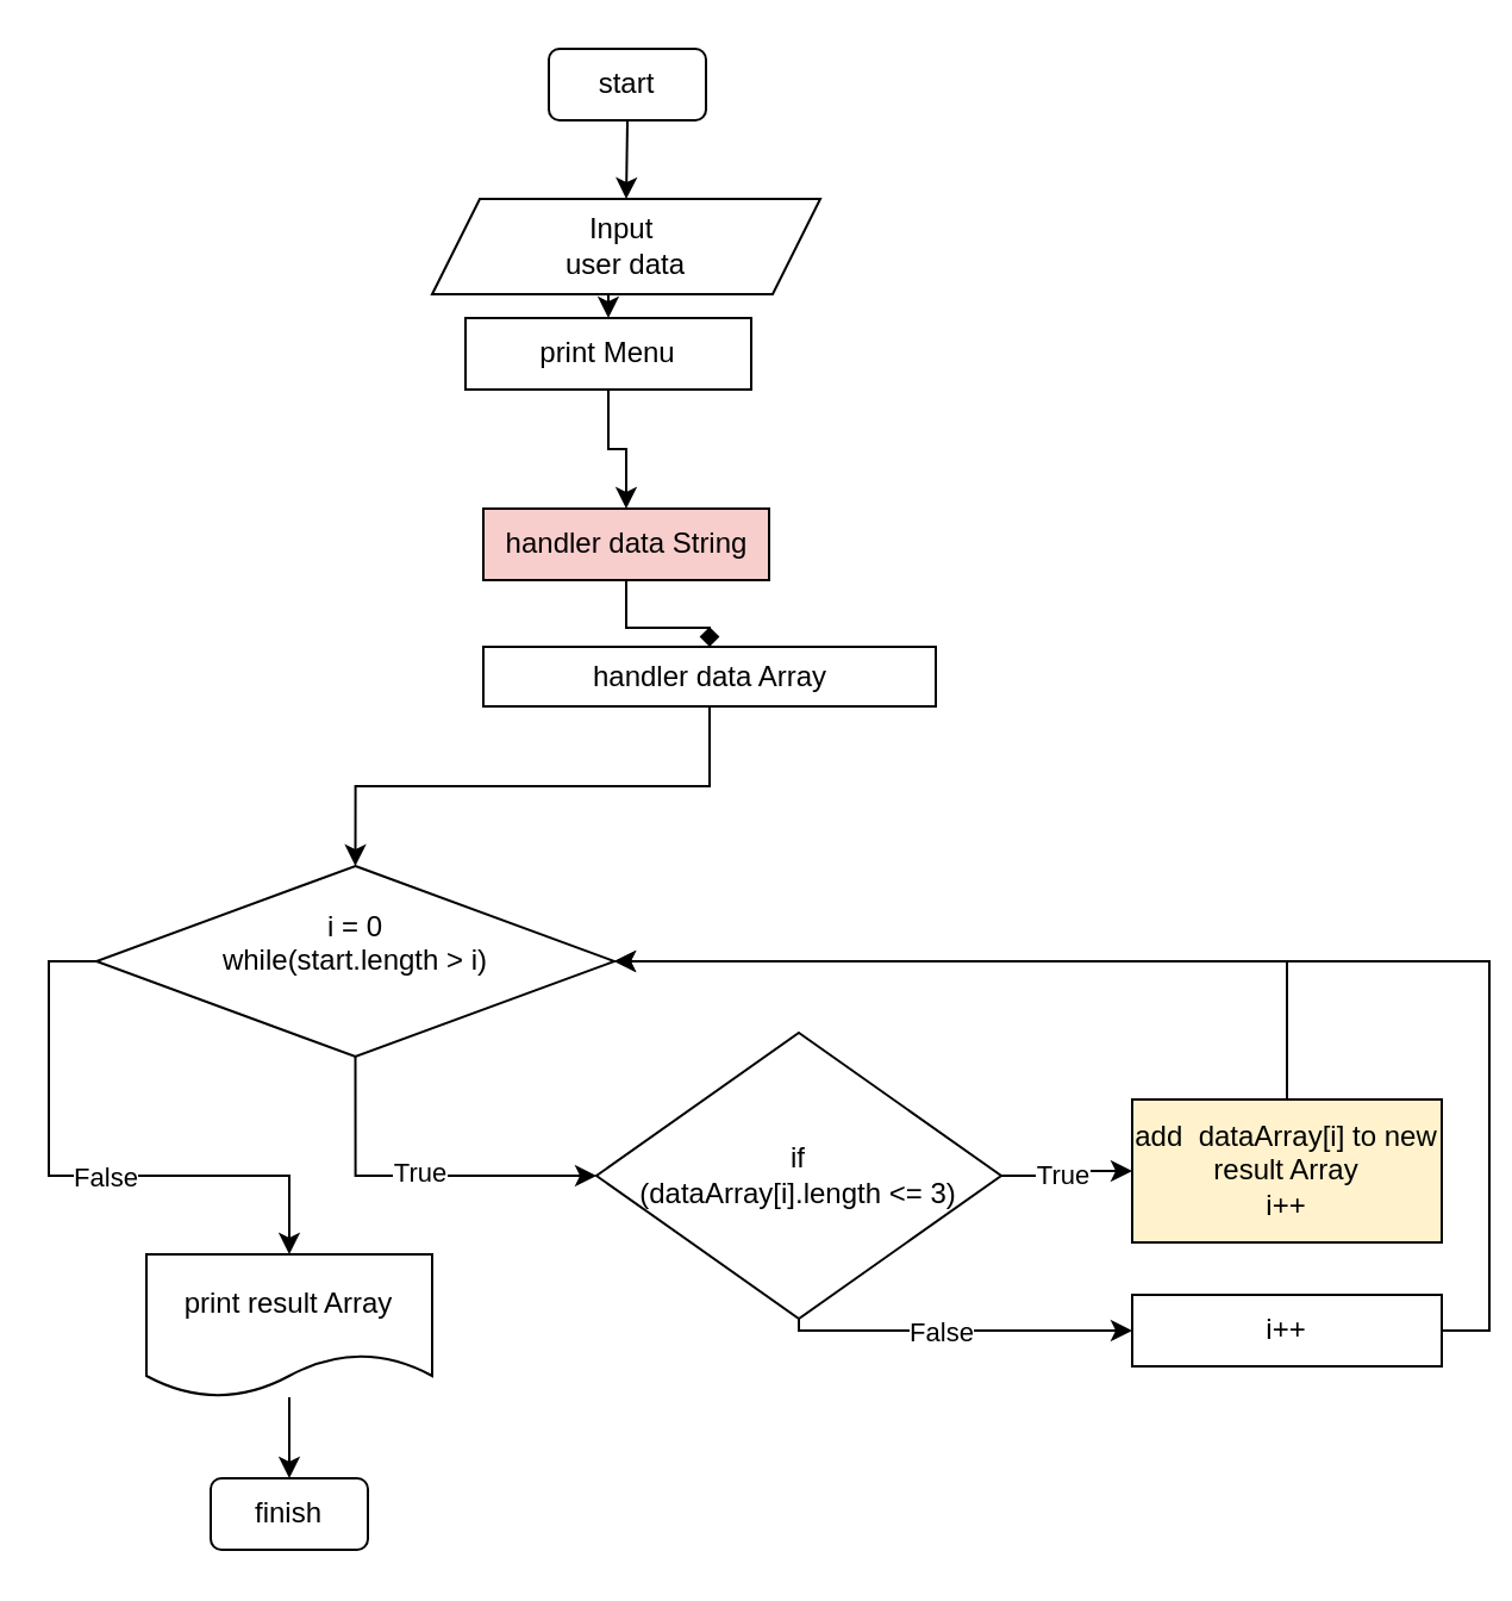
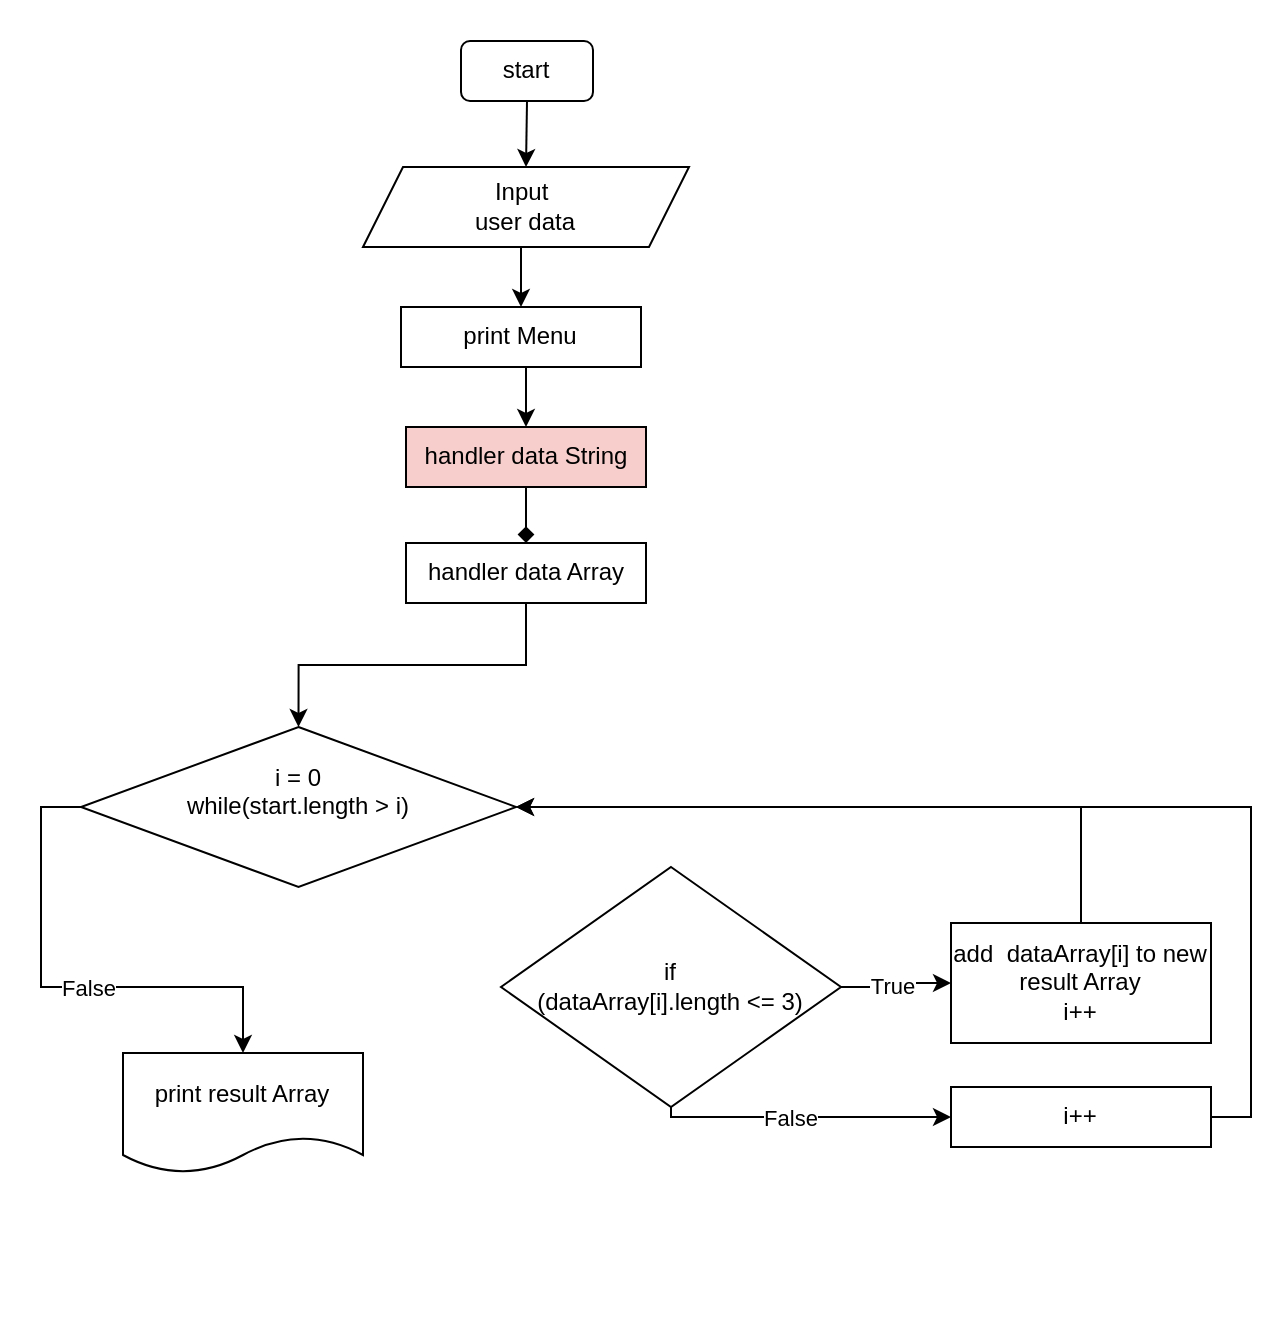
  <mxCell id="0" />
  <mxCell id="1" parent="0" />
  <mxCell id="2" style="edgeStyle=orthogonalEdgeStyle;rounded=0;orthogonalLoop=1;jettySize=auto;html=1;exitX=0.5;exitY=1;exitDx=0;exitDy=0;entryX=0.5;entryY=0;entryDx=0;entryDy=0;" edge="1" parent="1" source="3" target="5"><mxGeometry relative="1" as="geometry" /></mxCell>
  <mxCell id="3" value="start" style="rounded=1;whiteSpace=wrap;html=1;" parent="1" vertex="1"><mxGeometry x="230" y="20" width="66" height="30" as="geometry" /></mxCell>
  <mxCell id="4" style="edgeStyle=orthogonalEdgeStyle;rounded=0;orthogonalLoop=1;jettySize=auto;html=1;exitX=0.5;exitY=1;exitDx=0;exitDy=0;entryX=0.5;entryY=0;entryDx=0;entryDy=0;" edge="1" parent="1" source="5" target="17"><mxGeometry relative="1" as="geometry" /></mxCell>
  <mxCell id="5" value="Input&amp;nbsp;&lt;br&gt;user data" style="shape=parallelogram;perimeter=parallelogramPerimeter;whiteSpace=wrap;html=1;fixedSize=1;" parent="1" vertex="1"><mxGeometry x="181" y="83" width="163" height="40" as="geometry" /></mxCell>
  <mxCell id="6" style="edgeStyle=orthogonalEdgeStyle;rounded=0;orthogonalLoop=1;jettySize=auto;html=1;entryX=0;entryY=0.5;entryDx=0;entryDy=0;" parent="1" source="10" target="13" edge="1"><mxGeometry relative="1" as="geometry" /></mxCell>
  <mxCell id="7" value="True" style="edgeLabel;html=1;align=center;verticalAlign=middle;resizable=0;points=[];" parent="6" vertex="1" connectable="0"><mxGeometry x="-0.018" y="3" relative="1" as="geometry"><mxPoint x="1" as="offset" /></mxGeometry></mxCell>
  <mxCell id="8" style="edgeStyle=orthogonalEdgeStyle;rounded=0;orthogonalLoop=1;jettySize=auto;html=1;entryX=0;entryY=0.5;entryDx=0;entryDy=0;exitX=0.5;exitY=1;exitDx=0;exitDy=0;" parent="1" source="10" target="28" edge="1"><mxGeometry relative="1" as="geometry"><Array as="points"><mxPoint x="335" y="558" /></Array></mxGeometry></mxCell>
  <mxCell id="9" value="False" style="edgeLabel;html=1;align=center;verticalAlign=middle;resizable=0;points=[];" parent="8" vertex="1" connectable="0"><mxGeometry x="-0.119" relative="1" as="geometry"><mxPoint as="offset" /></mxGeometry></mxCell>
  <mxCell id="10" value="&lt;div&gt;if&lt;/div&gt;(dataArray[i].length &amp;lt;= 3)" style="rhombus;whiteSpace=wrap;html=1;" parent="1" vertex="1"><mxGeometry x="250" y="433" width="170" height="120" as="geometry" /></mxCell>
- <mxCell id="11" value="finish" style="rounded=1;whiteSpace=wrap;html=1;" parent="1" vertex="1"><mxGeometry x="88" y="620" width="66" height="30" as="geometry" /></mxCell>
  <mxCell id="12" style="edgeStyle=orthogonalEdgeStyle;rounded=0;orthogonalLoop=1;jettySize=auto;html=1;exitX=0.5;exitY=0;exitDx=0;exitDy=0;entryX=1;entryY=0.5;entryDx=0;entryDy=0;" edge="1" parent="1" source="13" target="26"><mxGeometry relative="1" as="geometry" /></mxCell>
- <mxCell id="13" value="add&amp;nbsp; dataArray[i] to new result Array&lt;div&gt;i++&lt;/div&gt;" style="rounded=0;whiteSpace=wrap;html=1;fillColor=#fff2cc;" parent="1" vertex="1"><mxGeometry x="475" y="461" width="130" height="60" as="geometry" /></mxCell>
- <mxCell id="14" style="edgeStyle=orthogonalEdgeStyle;rounded=0;orthogonalLoop=1;jettySize=auto;html=1;entryX=0.5;entryY=0;entryDx=0;entryDy=0;" parent="1" source="15" target="11" edge="1"><mxGeometry relative="1" as="geometry" /></mxCell>
+ <mxCell id="13" value="add&amp;nbsp; dataArray[i] to new result Array&lt;div&gt;i++&lt;/div&gt;" style="rounded=0;whiteSpace=wrap;html=1;" parent="1" vertex="1"><mxGeometry x="475" y="461" width="130" height="60" as="geometry" /></mxCell>
  <mxCell id="15" value="print result Array" style="shape=document;whiteSpace=wrap;html=1;boundedLbl=1;" parent="1" vertex="1"><mxGeometry x="61" y="526" width="120" height="60" as="geometry" /></mxCell>
  <mxCell id="16" style="edgeStyle=orthogonalEdgeStyle;rounded=0;orthogonalLoop=1;jettySize=auto;html=1;exitX=0.5;exitY=1;exitDx=0;exitDy=0;entryX=0.5;entryY=0;entryDx=0;entryDy=0;" edge="1" parent="1" source="17" target="19"><mxGeometry relative="1" as="geometry" /></mxCell>
- <mxCell id="17" value="print Menu" style="rounded=0;whiteSpace=wrap;html=1;" vertex="1" parent="1"><mxGeometry x="195" y="133" width="120" height="30" as="geometry" /></mxCell>
+ <mxCell id="17" value="print Menu" style="rounded=0;whiteSpace=wrap;html=1;" vertex="1" parent="1"><mxGeometry x="200" y="153" width="120" height="30" as="geometry" /></mxCell>
  <mxCell id="18" style="edgeStyle=orthogonalEdgeStyle;rounded=0;orthogonalLoop=1;jettySize=auto;html=1;exitX=0.5;exitY=1;exitDx=0;exitDy=0;entryX=0.5;entryY=0;entryDx=0;entryDy=0;endArrow=diamond;" edge="1" parent="1" source="19" target="21"><mxGeometry relative="1" as="geometry" /></mxCell>
  <mxCell id="19" value="handler data String" style="rounded=0;whiteSpace=wrap;html=1;fillColor=#f8cecc;" vertex="1" parent="1"><mxGeometry x="202.5" y="213" width="120" height="30" as="geometry" /></mxCell>
  <mxCell id="20" style="edgeStyle=orthogonalEdgeStyle;rounded=0;orthogonalLoop=1;jettySize=auto;html=1;exitX=0.5;exitY=1;exitDx=0;exitDy=0;entryX=0.5;entryY=0;entryDx=0;entryDy=0;" edge="1" parent="1" source="21" target="26"><mxGeometry relative="1" as="geometry" /></mxCell>
- <mxCell id="21" value="handler data Array" style="rounded=0;whiteSpace=wrap;html=1;" vertex="1" parent="1"><mxGeometry x="202.5" y="271" width="190" height="25" as="geometry" /></mxCell>
- <mxCell id="22" style="edgeStyle=orthogonalEdgeStyle;rounded=0;orthogonalLoop=1;jettySize=auto;html=1;exitX=0.5;exitY=1;exitDx=0;exitDy=0;entryX=0;entryY=0.5;entryDx=0;entryDy=0;" edge="1" parent="1" source="26" target="10"><mxGeometry relative="1" as="geometry" /></mxCell>
- <mxCell id="23" value="True" style="edgeLabel;html=1;align=center;verticalAlign=middle;resizable=0;points=[];" vertex="1" connectable="0" parent="22"><mxGeometry x="0.021" y="2" relative="1" as="geometry"><mxPoint as="offset" /></mxGeometry></mxCell>
+ <mxCell id="21" value="handler data Array" style="rounded=0;whiteSpace=wrap;html=1;" vertex="1" parent="1"><mxGeometry x="202.5" y="271" width="120" height="30" as="geometry" /></mxCell>
  <mxCell id="24" style="edgeStyle=orthogonalEdgeStyle;rounded=0;orthogonalLoop=1;jettySize=auto;html=1;exitX=0;exitY=0.5;exitDx=0;exitDy=0;entryX=0.5;entryY=0;entryDx=0;entryDy=0;" edge="1" parent="1" source="26" target="15"><mxGeometry relative="1" as="geometry"><Array as="points"><mxPoint x="20" y="403" /><mxPoint x="20" y="493" /><mxPoint x="121" y="493" /></Array></mxGeometry></mxCell>
  <mxCell id="25" value="False" style="edgeLabel;html=1;align=center;verticalAlign=middle;resizable=0;points=[];" vertex="1" connectable="0" parent="24"><mxGeometry x="0.087" relative="1" as="geometry"><mxPoint as="offset" /></mxGeometry></mxCell>
  <mxCell id="26" value="&lt;div&gt;i = 0&lt;/div&gt;while(start.length &amp;gt; i)&lt;div&gt;&lt;br&gt;&lt;/div&gt;" style="rhombus;whiteSpace=wrap;html=1;" vertex="1" parent="1"><mxGeometry x="40" y="363" width="217.5" height="80" as="geometry" /></mxCell>
  <mxCell id="27" style="edgeStyle=orthogonalEdgeStyle;rounded=0;orthogonalLoop=1;jettySize=auto;html=1;exitX=1;exitY=0.5;exitDx=0;exitDy=0;entryX=1;entryY=0.5;entryDx=0;entryDy=0;" edge="1" parent="1" source="28" target="26"><mxGeometry relative="1" as="geometry" /></mxCell>
  <mxCell id="28" value="&lt;div&gt;i++&lt;/div&gt;" style="rounded=0;whiteSpace=wrap;html=1;" vertex="1" parent="1"><mxGeometry x="475" y="543" width="130" height="30" as="geometry" /></mxCell>
